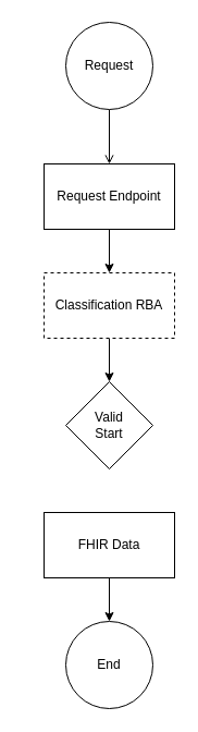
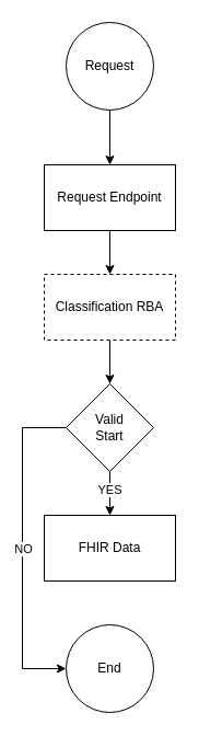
  <mxCell id="0" />
  <mxCell id="1" parent="0" />
- <mxCell id="2" value="" style="edgeStyle=orthogonalEdgeStyle;rounded=0;orthogonalLoop=1;jettySize=auto;html=1;endArrow=open;" edge="1" parent="1" source="3" target="5"><mxGeometry relative="1" as="geometry" /></mxCell>
+ <mxCell id="2" value="" style="edgeStyle=orthogonalEdgeStyle;rounded=0;orthogonalLoop=1;jettySize=auto;html=1;" edge="1" parent="1" source="3" target="5"><mxGeometry relative="1" as="geometry" /></mxCell>
  <mxCell id="3" value="&lt;div&gt;Request&lt;/div&gt;" style="ellipse;whiteSpace=wrap;html=1;aspect=fixed;" vertex="1" parent="1"><mxGeometry x="60" y="20" width="80" height="80" as="geometry" /></mxCell>
  <mxCell id="4" value="" style="edgeStyle=orthogonalEdgeStyle;rounded=0;orthogonalLoop=1;jettySize=auto;html=1;" edge="1" parent="1" source="5" target="7"><mxGeometry relative="1" as="geometry" /></mxCell>
  <mxCell id="5" value="Request Endpoint" style="whiteSpace=wrap;html=1;" vertex="1" parent="1"><mxGeometry x="40" y="150" width="120" height="60" as="geometry" /></mxCell>
  <mxCell id="6" value="" style="edgeStyle=orthogonalEdgeStyle;rounded=0;orthogonalLoop=1;jettySize=auto;html=1;" edge="1" parent="1" source="7" target="12"><mxGeometry relative="1" as="geometry" /></mxCell>
  <mxCell id="7" value="Classification RBA" style="whiteSpace=wrap;html=1;dashed=1;" vertex="1" parent="1"><mxGeometry x="40" y="250" width="120" height="60" as="geometry" /></mxCell>
+ <mxCell id="8" value="" style="edgeStyle=orthogonalEdgeStyle;rounded=0;orthogonalLoop=1;jettySize=auto;html=1;" edge="1" parent="1" source="12" target="14"><mxGeometry relative="1" as="geometry" /></mxCell>
+ <mxCell id="9" value="YES" style="edgeLabel;html=1;align=center;verticalAlign=middle;resizable=0;points=[];" vertex="1" connectable="0" parent="8"><mxGeometry x="-0.2" y="-1" relative="1" as="geometry"><mxPoint as="offset" /></mxGeometry></mxCell>
+ <mxCell id="10" style="edgeStyle=orthogonalEdgeStyle;rounded=0;orthogonalLoop=1;jettySize=auto;html=1;entryX=0;entryY=0.5;entryDx=0;entryDy=0;" edge="1" parent="1" source="12" target="15"><mxGeometry relative="1" as="geometry"><Array as="points"><mxPoint x="20" y="390" /><mxPoint x="20" y="610" /></Array></mxGeometry></mxCell>
+ <mxCell id="11" value="NO" style="edgeLabel;html=1;align=center;verticalAlign=middle;resizable=0;points=[];" vertex="1" connectable="0" parent="10"><mxGeometry relative="1" as="geometry"><mxPoint as="offset" /></mxGeometry></mxCell>
  <mxCell id="12" value="Valid&lt;br&gt;Start" style="rhombus;whiteSpace=wrap;html=1;" vertex="1" parent="1"><mxGeometry x="60" y="350" width="80" height="80" as="geometry" /></mxCell>
- <mxCell id="13" value="" style="edgeStyle=orthogonalEdgeStyle;rounded=0;orthogonalLoop=1;jettySize=auto;html=1;" edge="1" parent="1" source="14" target="15"><mxGeometry relative="1" as="geometry" /></mxCell>
  <mxCell id="14" value="FHIR Data" style="whiteSpace=wrap;html=1;" vertex="1" parent="1"><mxGeometry x="40" y="470" width="120" height="60" as="geometry" /></mxCell>
  <mxCell id="15" value="End" style="ellipse;whiteSpace=wrap;html=1;" vertex="1" parent="1"><mxGeometry x="60" y="570" width="80" height="80" as="geometry" /></mxCell>
